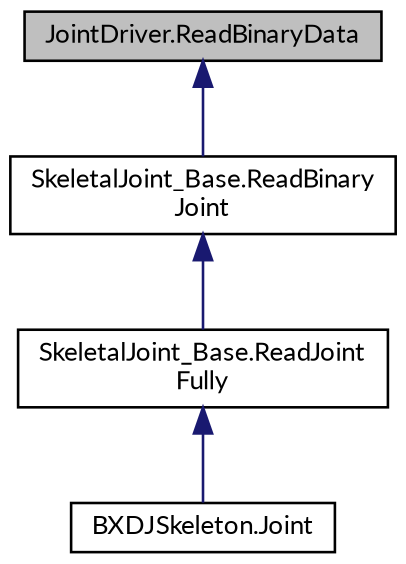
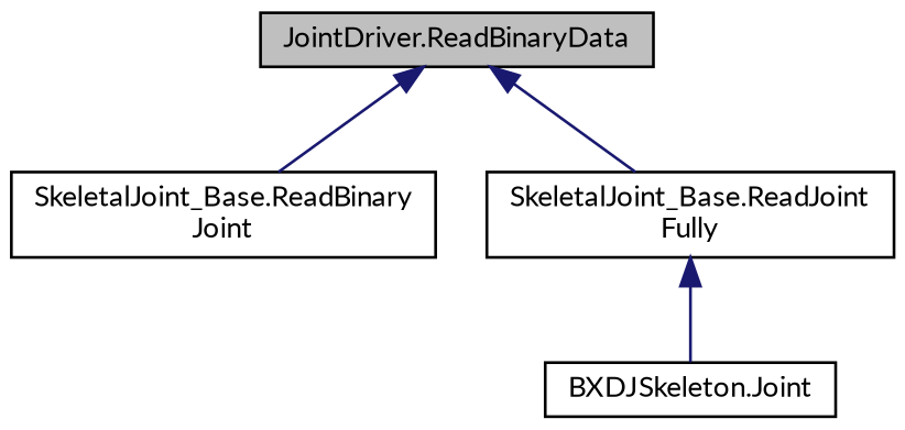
  digraph {
    fontname=Lato
    rankdir=TB
    node [color=black fillcolor=white fontname=Lato fontsize=10 shape=record style=filled]
    edge [color=midnightblue dir=back fontname=Lato fontsize=10 labelfontname=Helvetica labelfontsize=10 style=solid]
    n1 [fillcolor=grey75 fontcolor=black height=0.2 label="JointDriver.ReadBinaryData" width=0.4]
    n2 [height=0.2 label="SkeletalJoint_Base.ReadBinary\lJoint" width=0.4]
    n3 [height=0.2 label="SkeletalJoint_Base.ReadJoint\lFully" width=0.4]
    n4 [height=0.2 label="BXDJSkeleton.Joint" width=0.4]
    n1 -> n2
-   n2 -> n3
+   n1 -> n3
    n3 -> n4
  }
